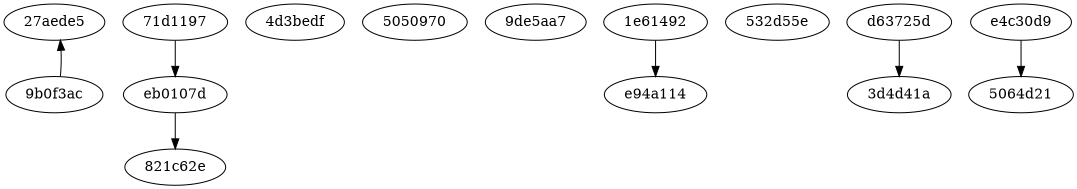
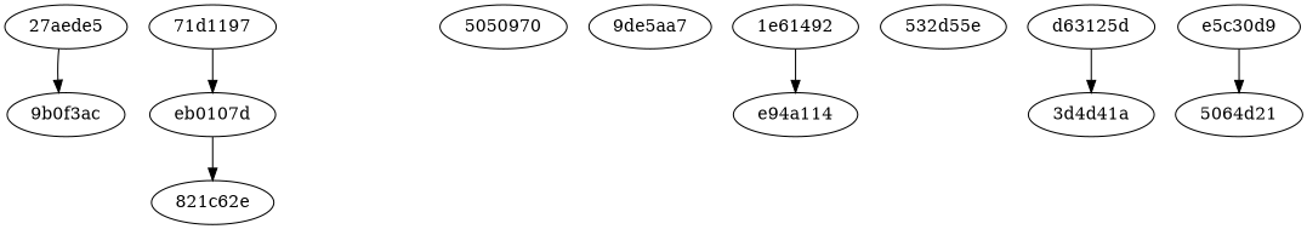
  digraph {
    n1 [label="27aede5"]
    n2 [label="9b0f3ac"]
    n3 [label="821c62e"]
    n4 [label=eb0107d]
    n5 [label="71d1197"]
-   n6 [label="4d3bedf"]
    n7 [label=5050970]
    n8 [label="9de5aa7"]
    n9 [label=e94a114]
    n10 [label="1e61492"]
    n11 [label="532d55e"]
    n12 [label="3d4d41a"]
-   n13 [label=d63725d]
+   n13 [label=d63125d]
    n14 [label="5064d21"]
-   n15 [label=e4c30d9]
-   n2 -> n1
+   n15 [label=e5c30d9]
+   n1 -> n2
    n4 -> n3
    n5 -> n4
    n10 -> n9
    n13 -> n12
    n15 -> n14
  }
